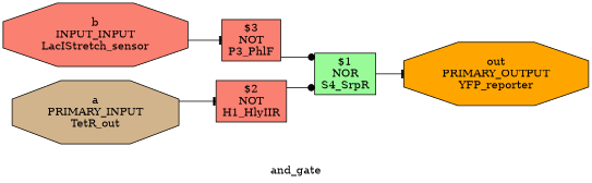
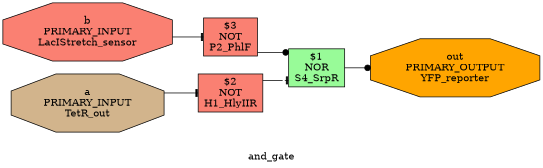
  digraph {
    label=and_gate
    rankdir=LR
    remincross=true
    splines=ortho
    node [fillcolor=salmon shape=octagon style=filled]
    edge [arrowhead=tee]
-   n1 [label="b\nINPUT_INPUT\nLacIStretch_sensor"]
+   n1 [label="b\nPRIMARY_INPUT\nLacIStretch_sensor"]
    n2 [fillcolor=tan label="a\nPRIMARY_INPUT\nTetR_out"]
    n3 [fillcolor=orange label="out\nPRIMARY_OUTPUT\nYFP_reporter"]
-   n4 [label="$3\nNOT\nP3_PhlF" shape=box]
+   n4 [label="$3\nNOT\nP2_PhlF" shape=box]
    n5 [label="$2\nNOT\nH1_HlyIIR" shape=box]
    n6 [fillcolor=palegreen label="$1\nNOR\nS4_SrpR" shape=box]
    subgraph sub_1 {
      rank=same
      n1
      n2
    }
    subgraph sub_2 {
      rank=same
      n3
    }
    n1 -> n4
    n2 -> n5
    n4 -> n6 [arrowhead=dot]
-   n5 -> n6 [arrowhead=dot]
-   n6 -> n3
+   n5 -> n6
+   n6 -> n3 [arrowhead=dot]
  }
